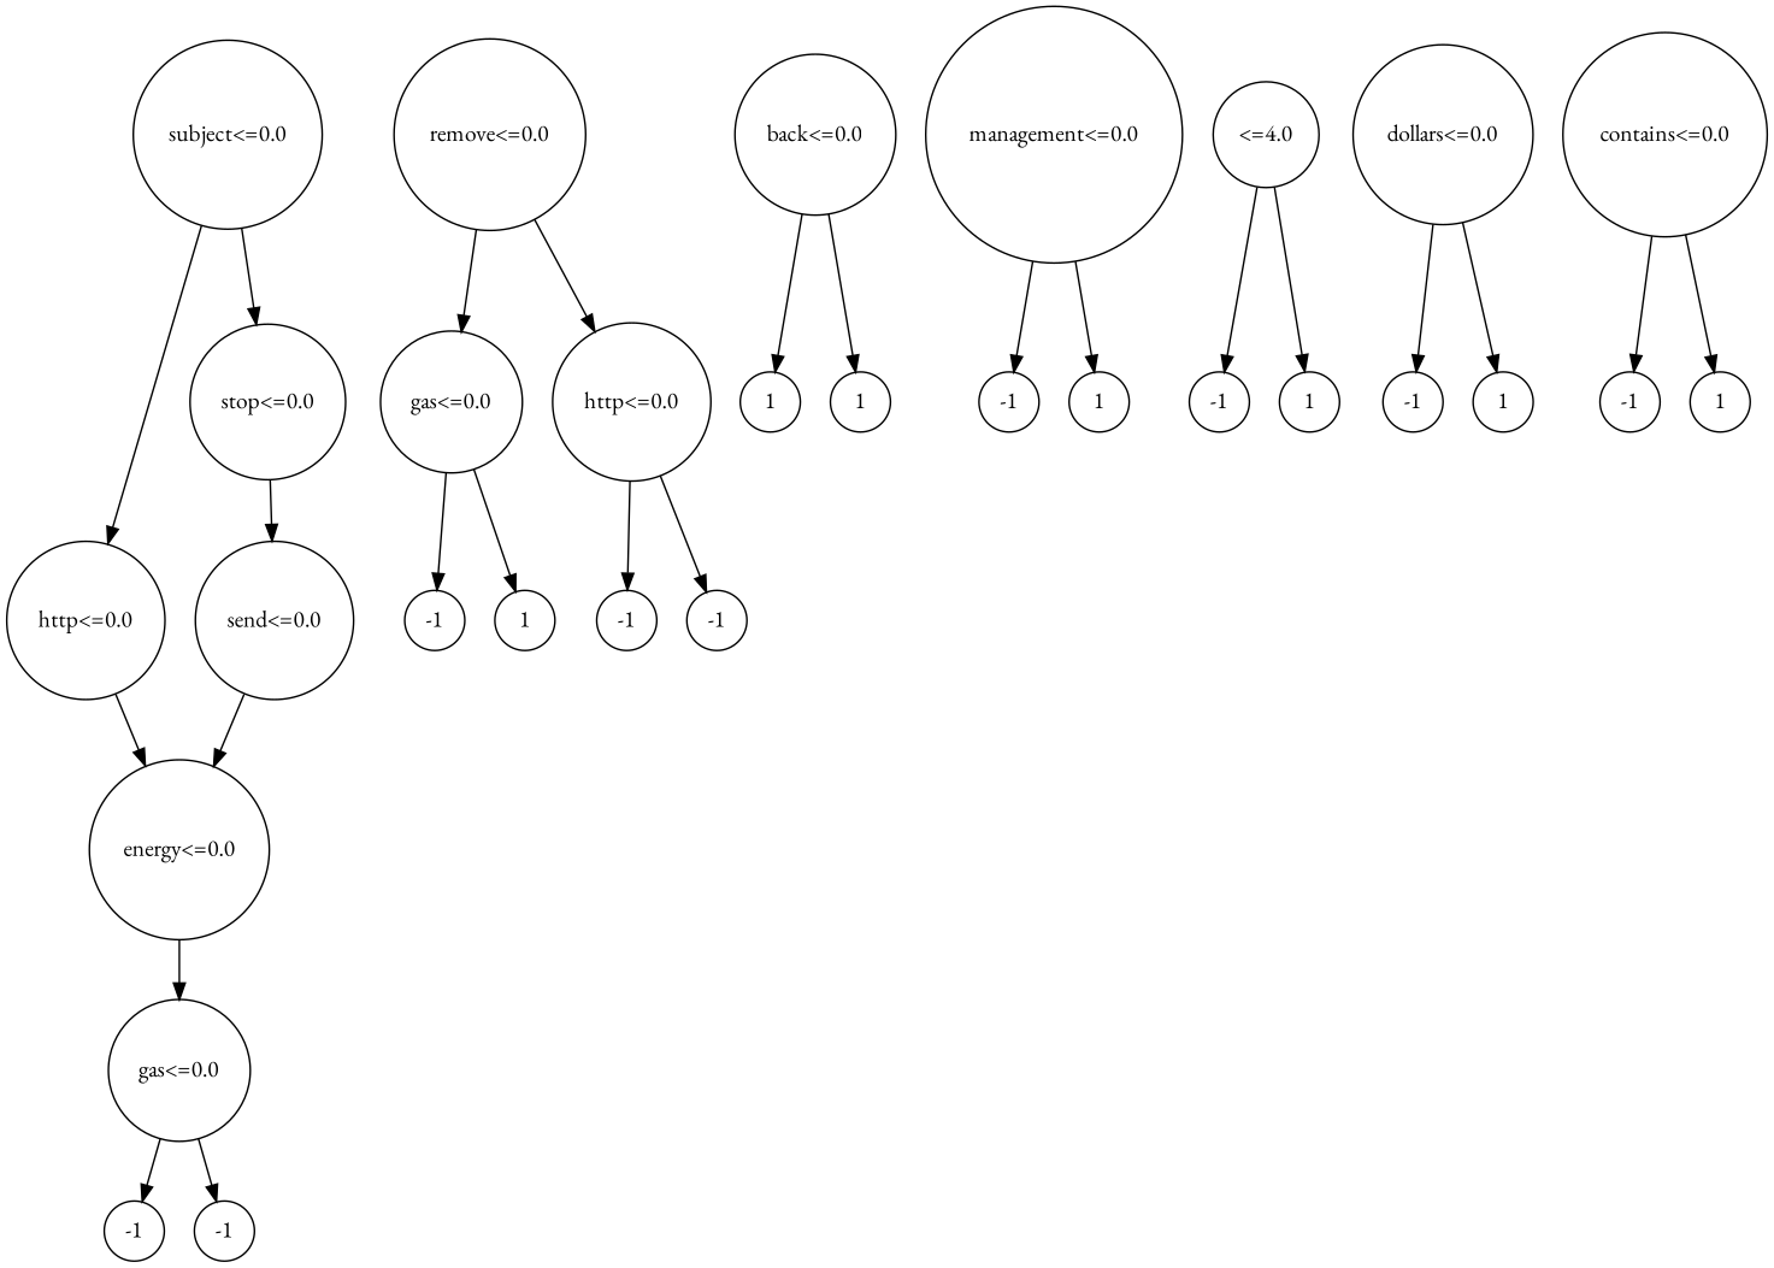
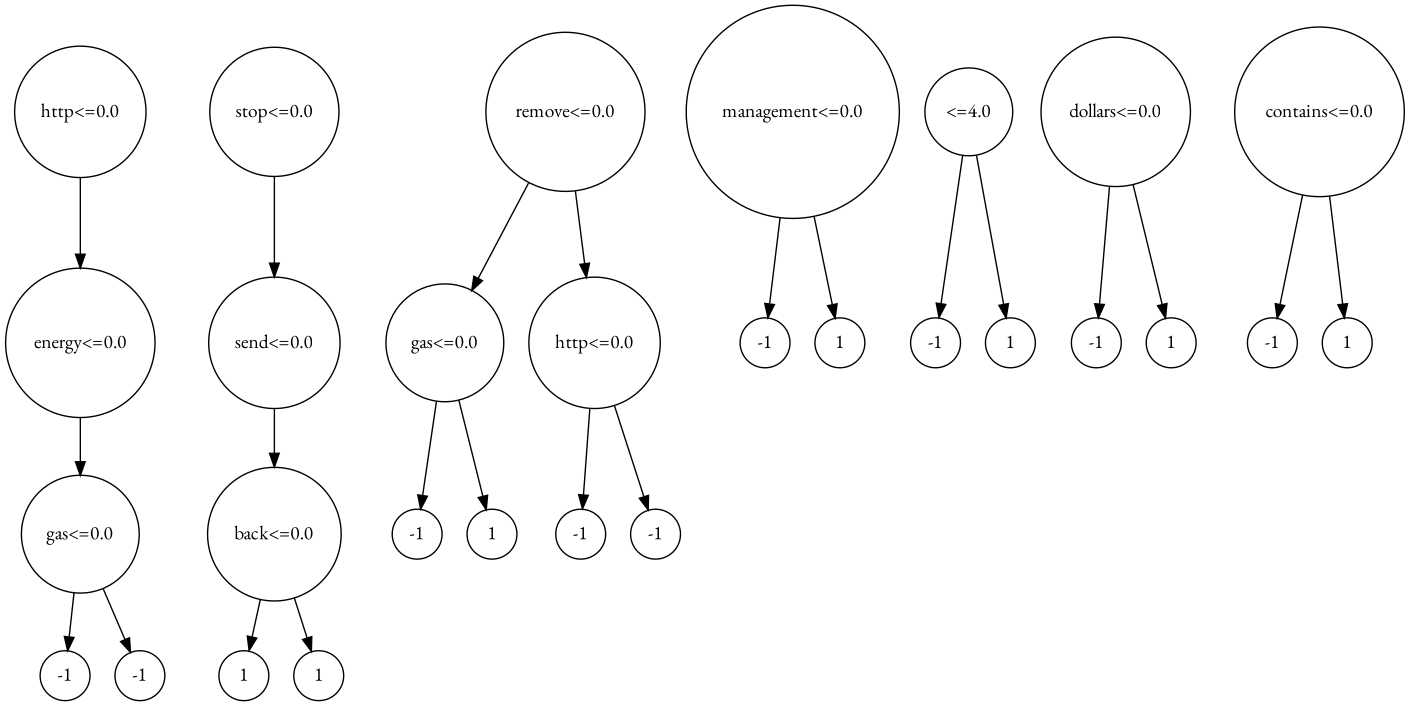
  digraph {
    fontname="EB Garamond"
    node [fontname="EB Garamond" shape=circle]
    edge [fontname="EB Garamond"]
-   n1 [label="subject<=0.0"]
    n2 [label="http<=0.0"]
    n3 [label="stop<=0.0"]
    n4 [label="energy<=0.0"]
    n5 [label="send<=0.0"]
    n6 [label="gas<=0.0"]
    n7 [label="remove<=0.0"]
    n8 [label="gas<=0.0"]
    n9 [label="http<=0.0"]
    n10 [label="back<=0.0"]
    n11 [label=-1]
    n12 [label=-1]
    n13 [label="management<=0.0"]
    n14 [label=-1]
    n15 [label=1]
    n16 [label="\<=4.0"]
    n17 [label=-1]
    n18 [label=1]
    n19 [label="dollars<=0.0"]
    n20 [label=-1]
    n21 [label=1]
    n22 [label=-1]
    n23 [label=1]
    n24 [label=-1]
    n25 [label=-1]
    n26 [label=1]
    n27 [label=1]
    n28 [label="contains<=0.0"]
    n29 [label=-1]
    n30 [label=1]
-   n1 -> n2
-   n1 -> n3
    n2 -> n4
    n3 -> n5
    n4 -> n6
-   n5 -> n4
+   n5 -> n10
    n6 -> n11
    n6 -> n12
    n7 -> n8
    n7 -> n9
    n8 -> n22
    n8 -> n23
    n9 -> n24
    n9 -> n25
    n10 -> n26
    n10 -> n27
    n13 -> n14
    n13 -> n15
    n16 -> n17
    n16 -> n18
    n19 -> n20
    n19 -> n21
    n28 -> n29
    n28 -> n30
  }
